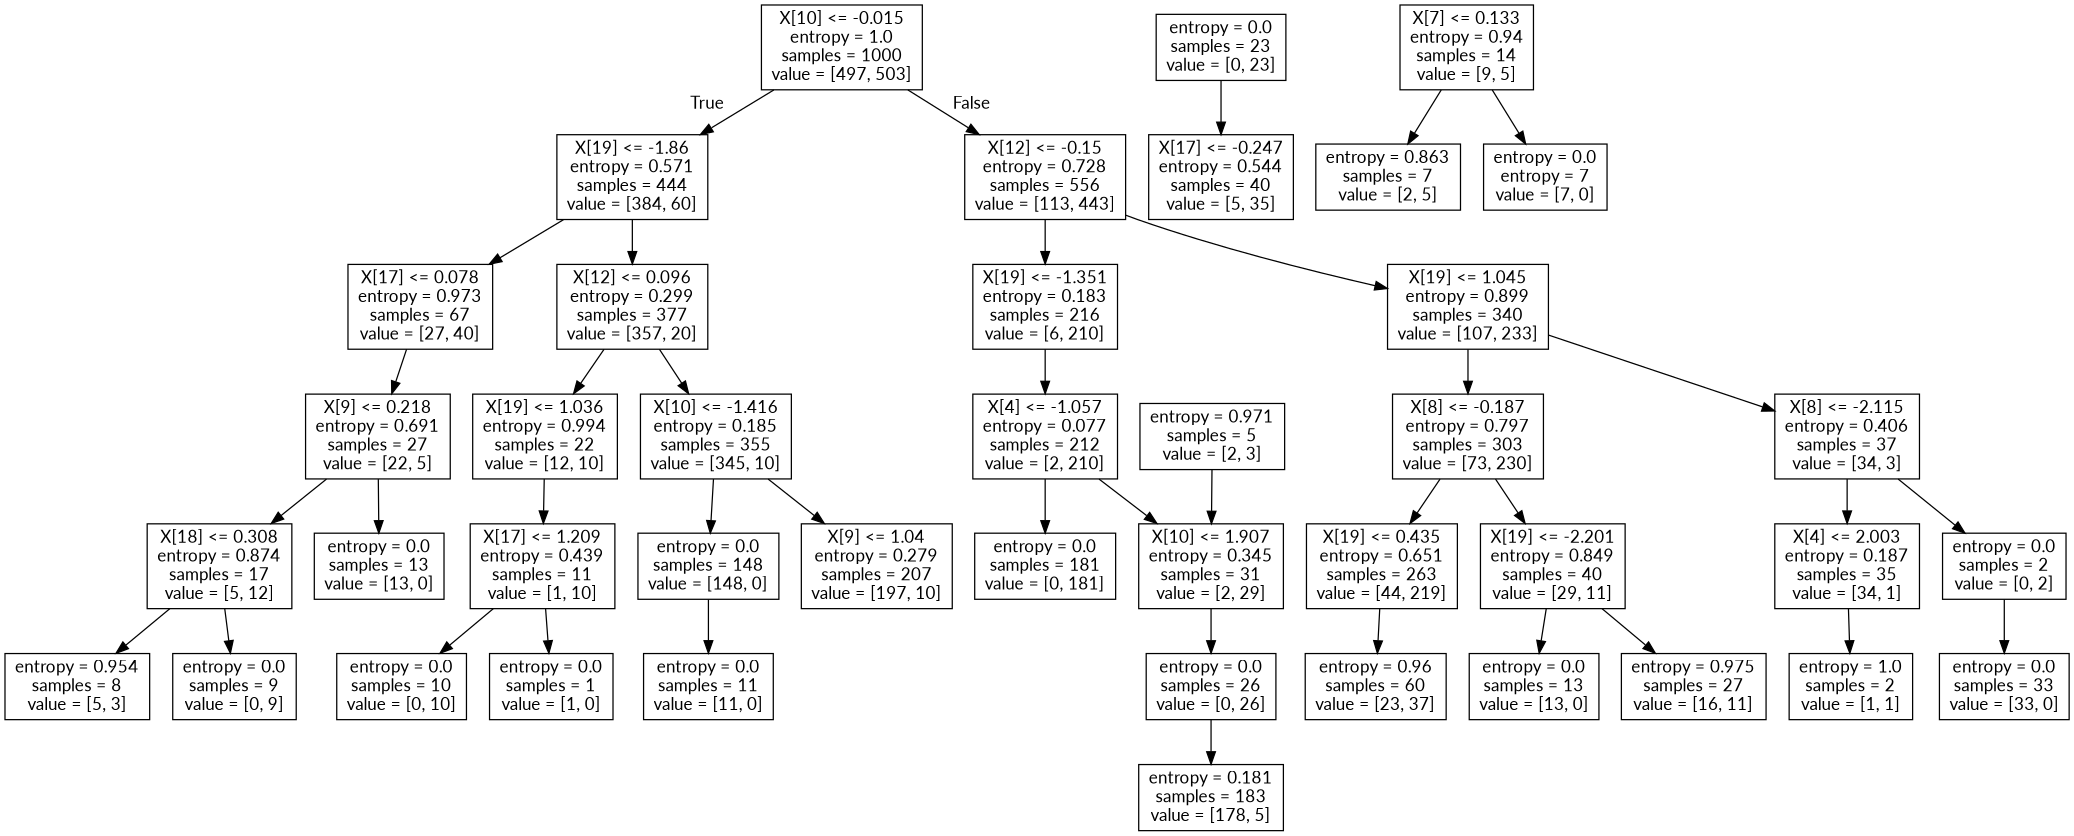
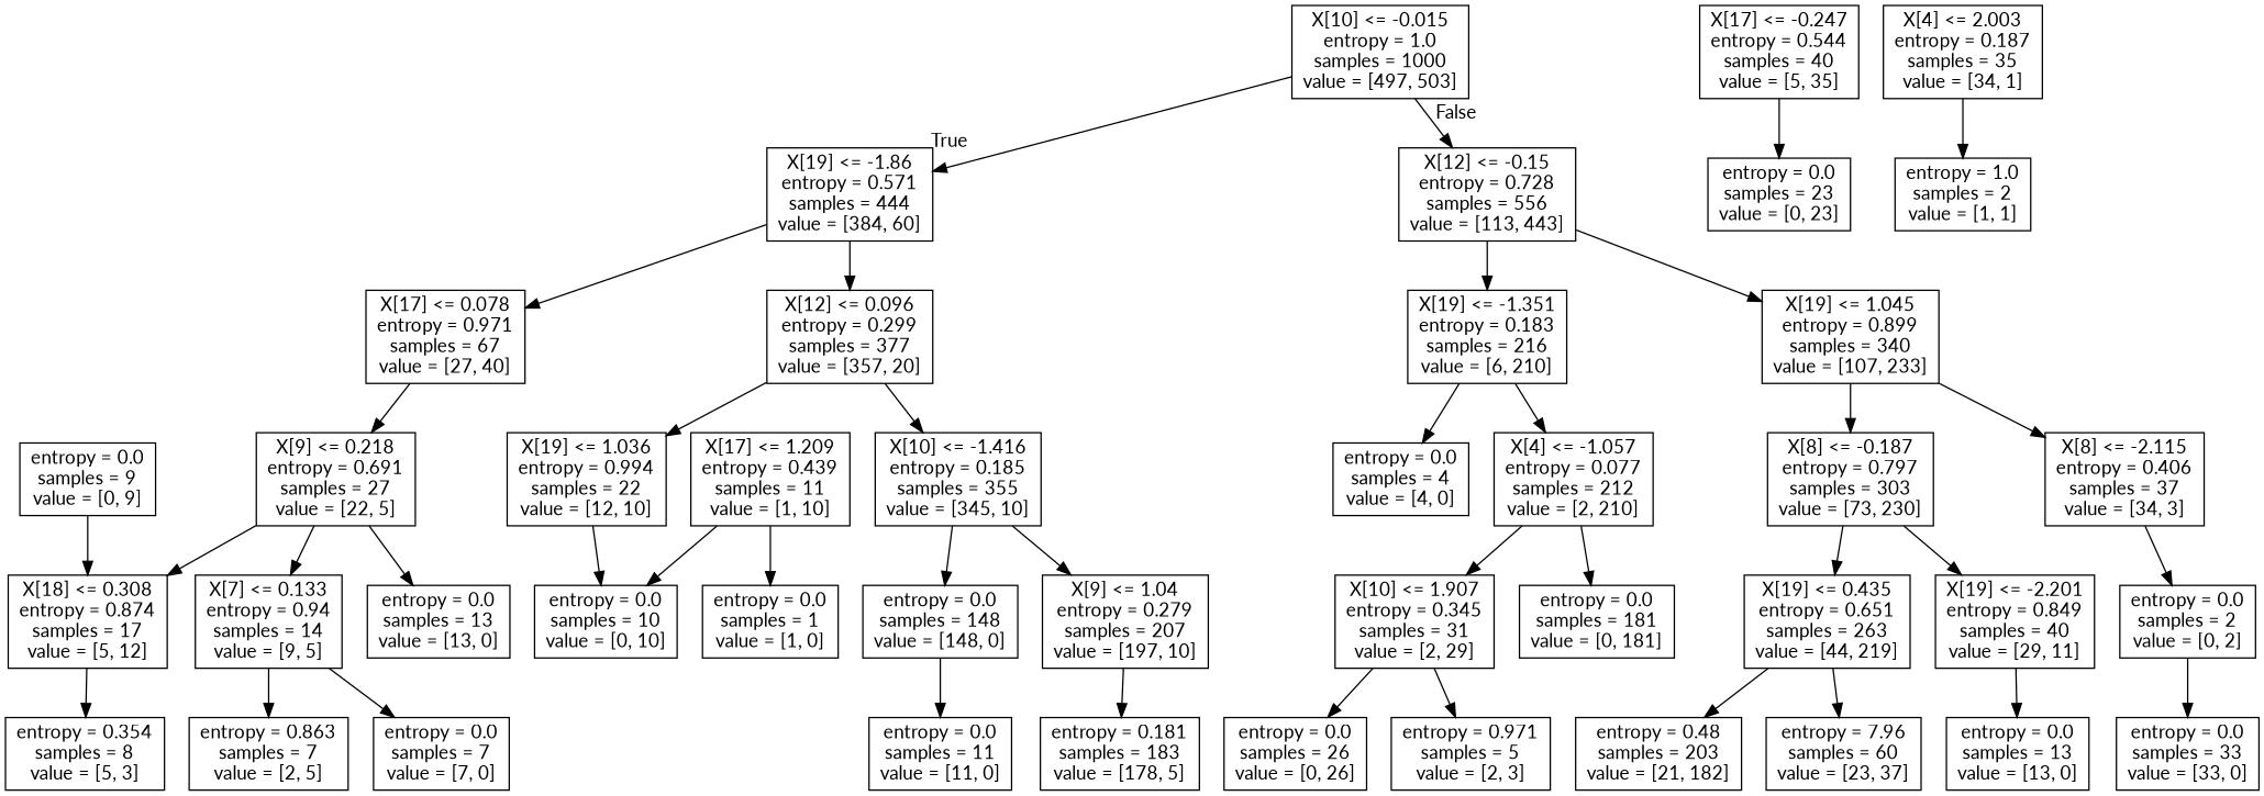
  digraph {
    fontname=Lato
    node [fontname=Lato shape=box]
    edge [fontname=Lato]
    n1 [label="X[10] <= -0.015\nentropy = 1.0\nsamples = 1000\nvalue = [497, 503]"]
    n2 [label="X[19] <= -1.86\nentropy = 0.571\nsamples = 444\nvalue = [384, 60]"]
    n3 [label="X[12] <= -0.15\nentropy = 0.728\nsamples = 556\nvalue = [113, 443]"]
-   n4 [label="X[17] <= 0.078\nentropy = 0.973\nsamples = 67\nvalue = [27, 40]"]
+   n4 [label="X[17] <= 0.078\nentropy = 0.971\nsamples = 67\nvalue = [27, 40]"]
    n5 [label="X[12] <= 0.096\nentropy = 0.299\nsamples = 377\nvalue = [357, 20]"]
    n6 [label="X[19] <= -1.351\nentropy = 0.183\nsamples = 216\nvalue = [6, 210]"]
    n7 [label="X[19] <= 1.045\nentropy = 0.899\nsamples = 340\nvalue = [107, 233]"]
    n8 [label="X[9] <= 0.218\nentropy = 0.691\nsamples = 27\nvalue = [22, 5]"]
    n9 [label="X[19] <= 1.036\nentropy = 0.994\nsamples = 22\nvalue = [12, 10]"]
    n10 [label="X[10] <= -1.416\nentropy = 0.185\nsamples = 355\nvalue = [345, 10]"]
    n11 [label="X[17] <= -0.247\nentropy = 0.544\nsamples = 40\nvalue = [5, 35]"]
    n12 [label="entropy = 0.0\nsamples = 23\nvalue = [0, 23]"]
    n13 [label="X[18] <= 0.308\nentropy = 0.874\nsamples = 17\nvalue = [5, 12]"]
    n14 [label="X[7] <= 0.133\nentropy = 0.94\nsamples = 14\nvalue = [9, 5]"]
    n15 [label="entropy = 0.0\nsamples = 13\nvalue = [13, 0]"]
-   n16 [label="entropy = 0.954\nsamples = 8\nvalue = [5, 3]"]
+   n16 [label="entropy = 0.354\nsamples = 8\nvalue = [5, 3]"]
    n17 [label="entropy = 0.0\nsamples = 9\nvalue = [0, 9]"]
    n18 [label="entropy = 0.863\nsamples = 7\nvalue = [2, 5]"]
-   n19 [label="entropy = 0.0\nentropy = 7\nvalue = [7, 0]"]
+   n19 [label="entropy = 0.0\nsamples = 7\nvalue = [7, 0]"]
    n20 [label="X[17] <= 1.209\nentropy = 0.439\nsamples = 11\nvalue = [1, 10]"]
    n21 [label="entropy = 0.0\nsamples = 148\nvalue = [148, 0]"]
    n22 [label="X[9] <= 1.04\nentropy = 0.279\nsamples = 207\nvalue = [197, 10]"]
    n23 [label="entropy = 0.0\nsamples = 11\nvalue = [11, 0]"]
    n24 [label="entropy = 0.0\nsamples = 10\nvalue = [0, 10]"]
    n25 [label="entropy = 0.0\nsamples = 1\nvalue = [1, 0]"]
    n26 [label="entropy = 0.181\nsamples = 183\nvalue = [178, 5]"]
+   n27 [label="entropy = 0.0\nsamples = 4\nvalue = [4, 0]"]
    n28 [label="X[4] <= -1.057\nentropy = 0.077\nsamples = 212\nvalue = [2, 210]"]
    n29 [label="X[8] <= -0.187\nentropy = 0.797\nsamples = 303\nvalue = [73, 230]"]
    n30 [label="X[8] <= -2.115\nentropy = 0.406\nsamples = 37\nvalue = [34, 3]"]
    n31 [label="X[10] <= 1.907\nentropy = 0.345\nsamples = 31\nvalue = [2, 29]"]
    n32 [label="entropy = 0.0\nsamples = 181\nvalue = [0, 181]"]
    n33 [label="entropy = 0.0\nsamples = 26\nvalue = [0, 26]"]
    n34 [label="entropy = 0.971\nsamples = 5\nvalue = [2, 3]"]
    n35 [label="X[19] <= 0.435\nentropy = 0.651\nsamples = 263\nvalue = [44, 219]"]
    n36 [label="X[19] <= -2.201\nentropy = 0.849\nsamples = 40\nvalue = [29, 11]"]
    n37 [label="X[4] <= 2.003\nentropy = 0.187\nsamples = 35\nvalue = [34, 1]"]
    n38 [label="entropy = 0.0\nsamples = 2\nvalue = [0, 2]"]
-   n40 [label="entropy = 0.96\nsamples = 60\nvalue = [23, 37]"]
+   n39 [label="entropy = 0.48\nsamples = 203\nvalue = [21, 182]"]
+   n40 [label="entropy = 7.96\nsamples = 60\nvalue = [23, 37]"]
    n41 [label="entropy = 0.0\nsamples = 13\nvalue = [13, 0]"]
-   n42 [label="entropy = 0.975\nsamples = 27\nvalue = [16, 11]"]
    n43 [label="entropy = 1.0\nsamples = 2\nvalue = [1, 1]"]
    n44 [label="entropy = 0.0\nsamples = 33\nvalue = [33, 0]"]
    n1 -> n2 [headlabel=True labelangle=45 labeldistance=2.5]
    n1 -> n3 [headlabel=False labelangle=-45 labeldistance=2.5]
    n2 -> n4
    n2 -> n5
    n3 -> n6
    n3 -> n7
    n4 -> n8
    n5 -> n9
    n5 -> n10
+   n6 -> n27
    n6 -> n28
    n7 -> n29
    n7 -> n30
    n8 -> n13
+   n8 -> n14
    n8 -> n15
-   n9 -> n20
+   n9 -> n24
    n10 -> n21
    n10 -> n22
-   n12 -> n11
+   n11 -> n12
    n13 -> n16
-   n13 -> n17
+   n17 -> n13
    n14 -> n18
    n14 -> n19
    n20 -> n24
    n20 -> n25
    n21 -> n23
-   n33 -> n26
+   n22 -> n26
    n28 -> n31
    n28 -> n32
    n29 -> n35
    n29 -> n36
-   n30 -> n37
    n30 -> n38
    n31 -> n33
-   n34 -> n31
+   n31 -> n34
+   n35 -> n39
    n35 -> n40
    n36 -> n41
-   n36 -> n42
    n37 -> n43
    n38 -> n44
  }
